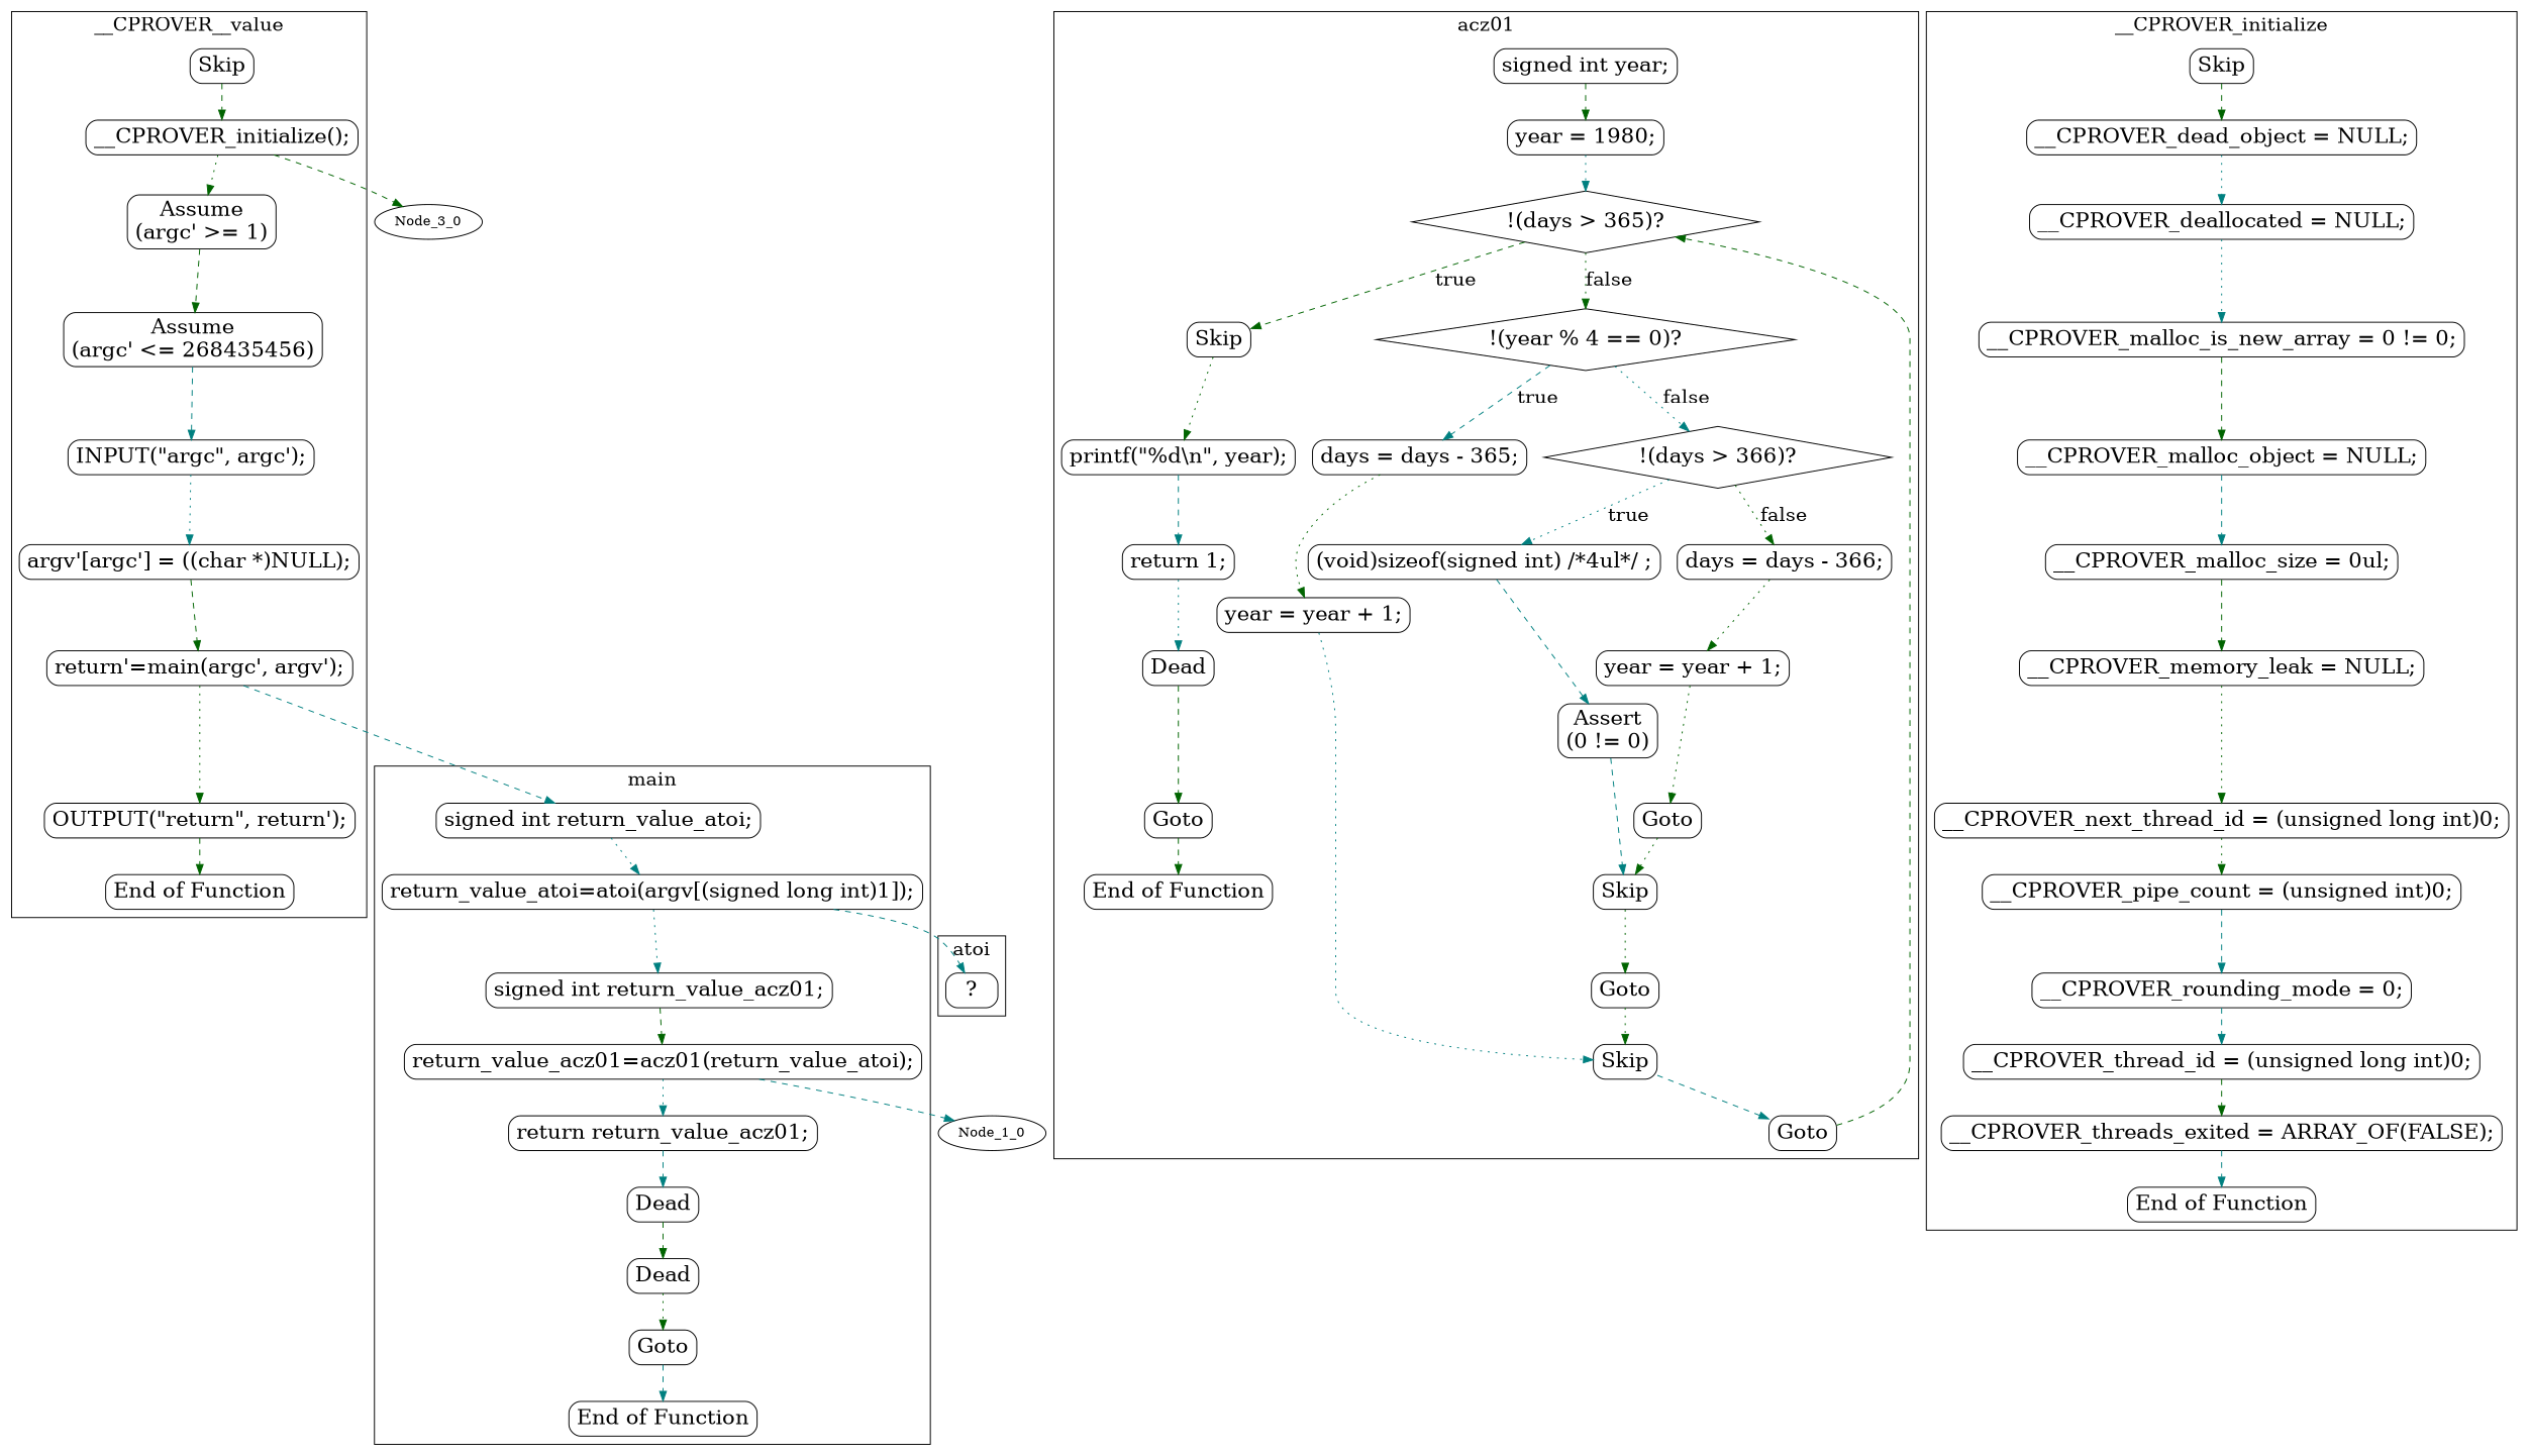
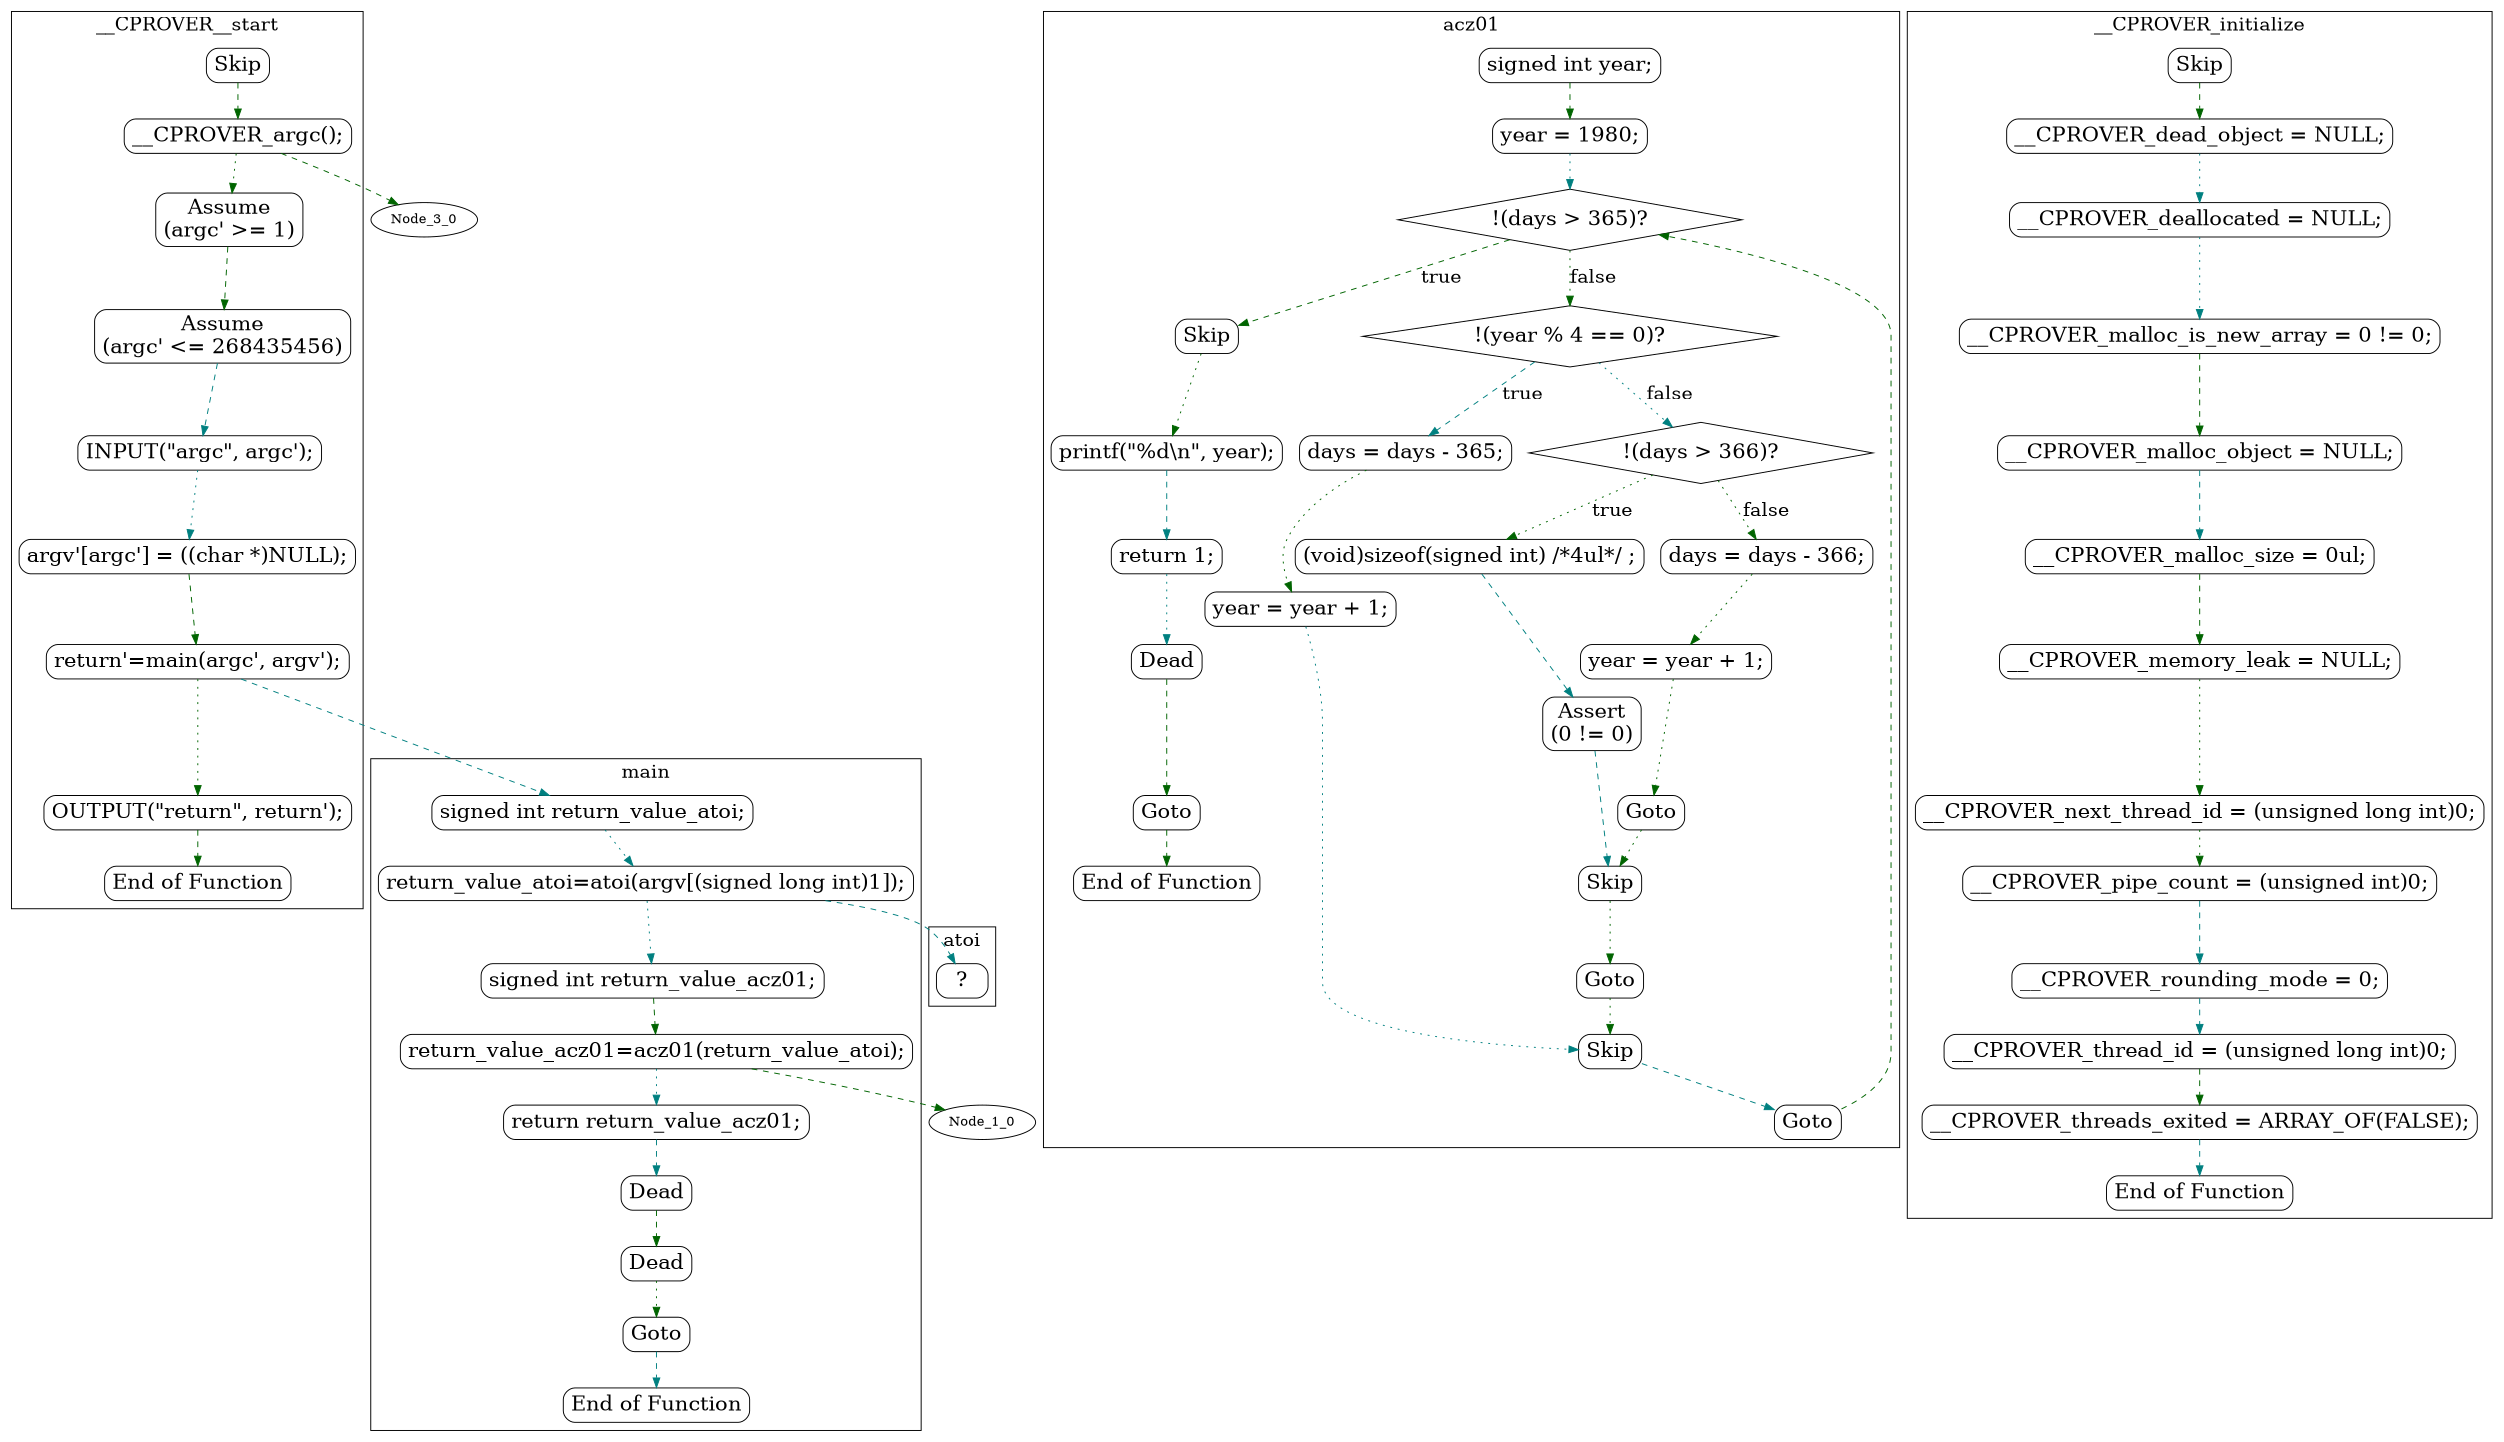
  digraph {
    color=black
    compound=true
    fontsize=20
    node [fontsize=22 shape=Mrecord]
    edge [color=darkgreen style=dashed]
    n1 [label="signed int return_value_atoi;"]
    n2 [label="return_value_atoi=atoi(argv[(signed long int)1]);"]
    n3 [label="signed int return_value_acz01;"]
    n4 [label="return_value_acz01=acz01(return_value_atoi);"]
    n5 [label="return return_value_acz01;"]
    n6 [label=Dead]
    n7 [label=Dead]
    n8 [label=Goto]
    n9 [label="End of Function"]
    n10 [label="signed int year;"]
    n11 [label="year = 1980;"]
    n12 [label="!(days \> 365)?" shape=diamond]
    n13 [label=Skip]
    n14 [label="!(year % 4 == 0)?" shape=diamond]
    n15 [label="printf(\"%d\\n\", year);"]
    n16 [label="days = days - 365;"]
    n17 [label="!(days \> 366)?" shape=diamond]
    n18 [label="return 1;"]
    n19 [label="year = year + 1;"]
    n20 [label="(void)sizeof(signed int) /*4ul*/ ;"]
    n21 [label="days = days - 366;"]
    n22 [label=Dead]
    n23 [label=Skip]
    n24 [label="Assert\n(0 != 0)"]
    n25 [label="year = year + 1;"]
    n26 [label=Goto]
    n27 [label=Goto]
    n28 [label=Skip]
    n29 [label=Goto]
    n30 [label="End of Function"]
    n31 [label=Goto]
    n32 [label=Skip]
-   n33 [label="__CPROVER_initialize();"]
+   n33 [label="__CPROVER_argc();"]
    n34 [label="Assume\n(argc' \>= 1)"]
    n35 [label="Assume\n(argc' \<= 268435456)"]
    n36 [label="INPUT(\"argc\", argc');"]
    n37 [label="argv'[argc'] = ((char *)NULL);"]
    n38 [label="return'=main(argc', argv');"]
    n39 [label="OUTPUT(\"return\", return');"]
    n40 [label="End of Function"]
    n41 [label=Skip]
    n42 [label="__CPROVER_dead_object = NULL;"]
    n43 [label="__CPROVER_deallocated = NULL;"]
    n44 [label="__CPROVER_malloc_is_new_array = 0 != 0;"]
    n45 [label="__CPROVER_malloc_object = NULL;"]
    n46 [label="__CPROVER_malloc_size = 0ul;"]
    n47 [label="__CPROVER_memory_leak = NULL;"]
    n48 [label="__CPROVER_next_thread_id = (unsigned long int)0;"]
    n49 [label="__CPROVER_pipe_count = (unsigned int)0;"]
    n50 [label="__CPROVER_rounding_mode = 0;"]
    n51 [label="__CPROVER_thread_id = (unsigned long int)0;"]
    n52 [label="__CPROVER_threads_exited = ARRAY_OF(FALSE);"]
    n53 [label="End of Function"]
    n54 [label="?"]
    Node_1_0 [fontsize="" shape=""]
    Node_3_0 [fontsize="" shape=""]
    subgraph cluster_1 {
      label=main
      n1
      n2
      n3
      n4
      n5
      n6
      n7
      n8
      n9
    }
    subgraph cluster_2 {
      label=acz01
      n10
      n11
      n12
      n13
      n14
      n15
      n16
      n17
      n18
      n19
      n20
      n21
      n22
      n23
      n24
      n25
      n26
      n27
      n28
      n29
      n30
      n31
    }
    subgraph cluster_3 {
-     label=__CPROVER__value
+     label=__CPROVER__start
      n32
      n33
      n34
      n35
      n36
      n37
      n38
      n39
      n40
    }
    subgraph cluster_4 {
      label=__CPROVER_initialize
      n41
      n42
      n43
      n44
      n45
      n46
      n47
      n48
      n49
      n50
      n51
      n52
      n53
    }
    subgraph cluster_5 {
      label=atoi
      rank=sink
      n54
    }
    n1 -> n2 [color=teal style=dotted]
    n2 -> n3 [color=teal style=dotted]
    n2 -> n54 [color=teal]
    n3 -> n4
    n4 -> n5 [color=teal style=dotted]
-   n4 -> Node_1_0 [color=teal]
+   n4 -> Node_1_0
    n5 -> n6 [color=teal]
    n6 -> n7
    n7 -> n8 [style=dotted]
    n8 -> n9 [color=teal]
    n10 -> n11
    n11 -> n12 [color=teal style=dotted]
    n12 -> n13 [fontsize=20 label=true]
    n12 -> n14 [fontsize=20 label=false style=dotted]
    n13 -> n15 [style=dotted]
    n14 -> n16 [color=teal fontsize=20 label=true]
    n14 -> n17 [color=teal fontsize=20 label=false style=dotted]
    n15 -> n18 [color=teal]
    n16 -> n19 [style=dotted]
-   n17 -> n20 [color=teal fontsize=20 label=true style=dotted]
+   n17 -> n20 [fontsize=20 label=true style=dotted]
    n17 -> n21 [fontsize=20 label=false style=dotted]
    n18 -> n22 [color=teal style=dotted]
    n19 -> n23 [color=teal style=dotted]
    n20 -> n24 [color=teal]
    n21 -> n25 [style=dotted]
    n22 -> n26
    n23 -> n27 [color=teal]
    n24 -> n28 [color=teal]
    n25 -> n29 [style=dotted]
    n26 -> n30
    n27 -> n12
    n28 -> n31 [style=dotted]
    n29 -> n28 [style=dotted]
    n31 -> n23 [style=dotted]
    n32 -> n33
    n33 -> n34 [style=dotted]
    n33 -> Node_3_0
    n34 -> n35
    n35 -> n36 [color=teal]
    n36 -> n37 [color=teal style=dotted]
    n37 -> n38
    n38 -> n1 [color=teal]
    n38 -> n39 [style=dotted]
    n39 -> n40
    n41 -> n42
    n42 -> n43 [color=teal style=dotted]
    n43 -> n44 [color=teal style=dotted]
    n44 -> n45
    n45 -> n46 [color=teal]
    n46 -> n47
    n47 -> n48 [style=dotted]
    n48 -> n49 [style=dotted]
    n49 -> n50 [color=teal]
    n50 -> n51 [color=teal]
    n51 -> n52
    n52 -> n53 [color=teal]
  }
